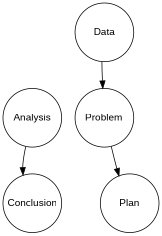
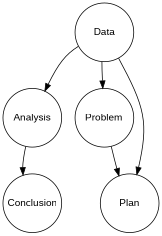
  digraph {
    splines=curved
    node [fixedsize=true fontname=Arial shape=circle]
    n1 [label=Data width=1.1]
    n2 [label=Analysis width=1.1]
    n3 [label=Problem width=1.1]
    n4 [label=Conclusion width=1.1]
    n5 [label=Plan width=1.1]
+   n1 -> n2
    n1 -> n3
    n2 -> n4
    n3 -> n5
+   n5 -> n1
  }
